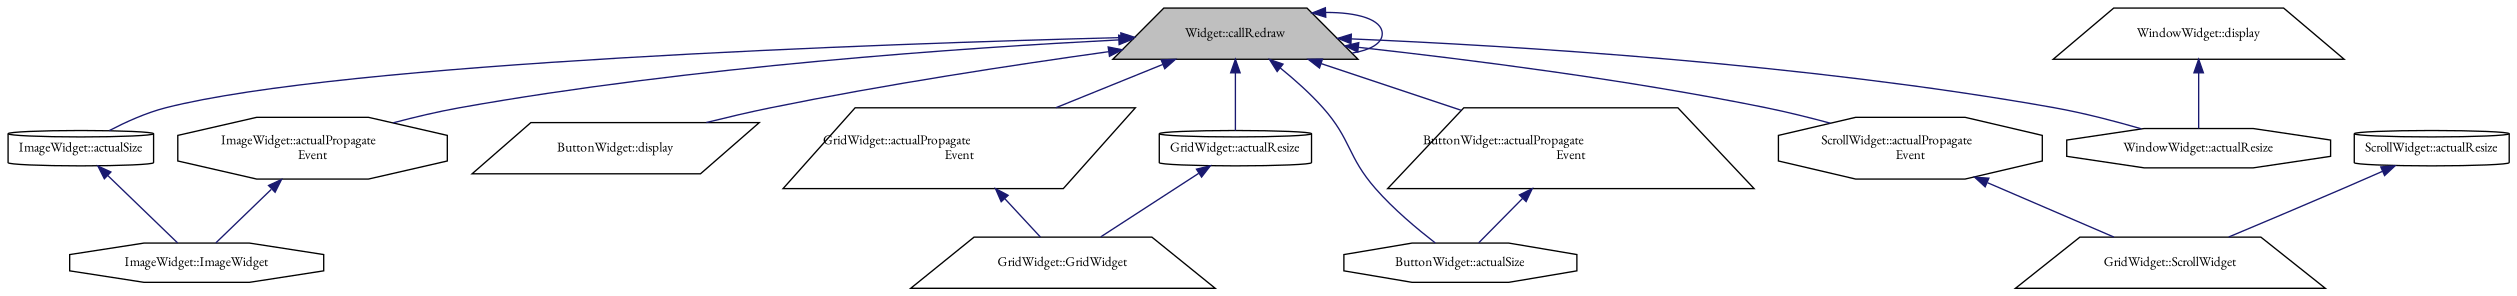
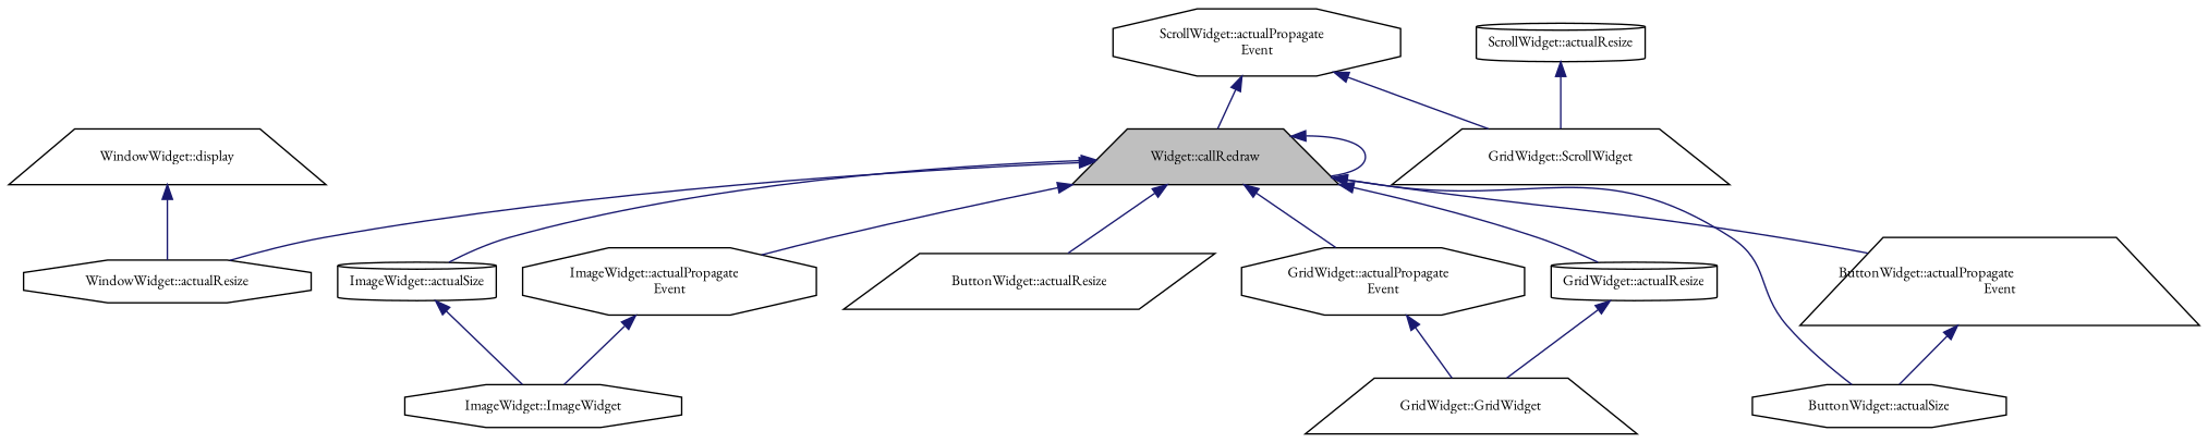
  digraph {
    fontname="EB Garamond"
    rankdir=TB
    node [color=black fillcolor=white fontname="EB Garamond" fontsize=10 shape=trapezium style=filled]
    edge [color=midnightblue dir=back fontname="EB Garamond" fontsize=10 labelfontname=Helvetica labelfontsize=10 style=solid]
    n1 [fillcolor=grey75 fontcolor=black height=0.2 label="Widget::callRedraw" width=0.4]
    n2 [height=0.2 label="ScrollWidget::actualPropagate\lEvent" shape=octagon width=0.4]
    n3 [height=0.2 label="ButtonWidget::actualPropagate\lEvent" width=0.4]
    n4 [height=0.2 label="ImageWidget::actualPropagate\lEvent" shape=octagon width=0.4]
-   n5 [height=0.2 label="GridWidget::actualPropagate\lEvent" shape=parallelogram width=0.4]
-   n6 [height=0.2 label="ButtonWidget::display" shape=parallelogram width=0.4]
+   n5 [height=0.2 label="GridWidget::actualPropagate\lEvent" shape=octagon width=0.4]
+   n6 [height=0.2 label="ButtonWidget::actualResize" shape=parallelogram width=0.4]
    n7 [height=0.2 label="ImageWidget::actualSize" shape=cylinder width=0.4]
    n8 [height=0.2 label="WindowWidget::actualResize" shape=octagon width=0.4]
    n9 [height=0.2 label="GridWidget::actualResize" shape=cylinder width=0.4]
    n10 [height=0.2 label="ButtonWidget::actualSize" shape=octagon width=0.4]
    n11 [height=0.2 label="GridWidget::ScrollWidget" width=0.4]
    n12 [height=0.2 label="ImageWidget::ImageWidget" shape=octagon width=0.4]
    n13 [height=0.2 label="GridWidget::GridWidget" width=0.4]
    n14 [height=0.2 label="ScrollWidget::actualResize" shape=cylinder width=0.4]
    n15 [height=0.2 label="WindowWidget::display" width=0.4]
    n1 -> n1
-   n1 -> n2
+   n2 -> n1
    n1 -> n3
    n1 -> n4
    n1 -> n5
    n1 -> n6
    n1 -> n7
    n1 -> n8
    n1 -> n9
    n1 -> n10
    n2 -> n11
    n3 -> n10
    n4 -> n12
    n5 -> n13
    n7 -> n12
    n9 -> n13
    n14 -> n11
    n15 -> n8
  }
